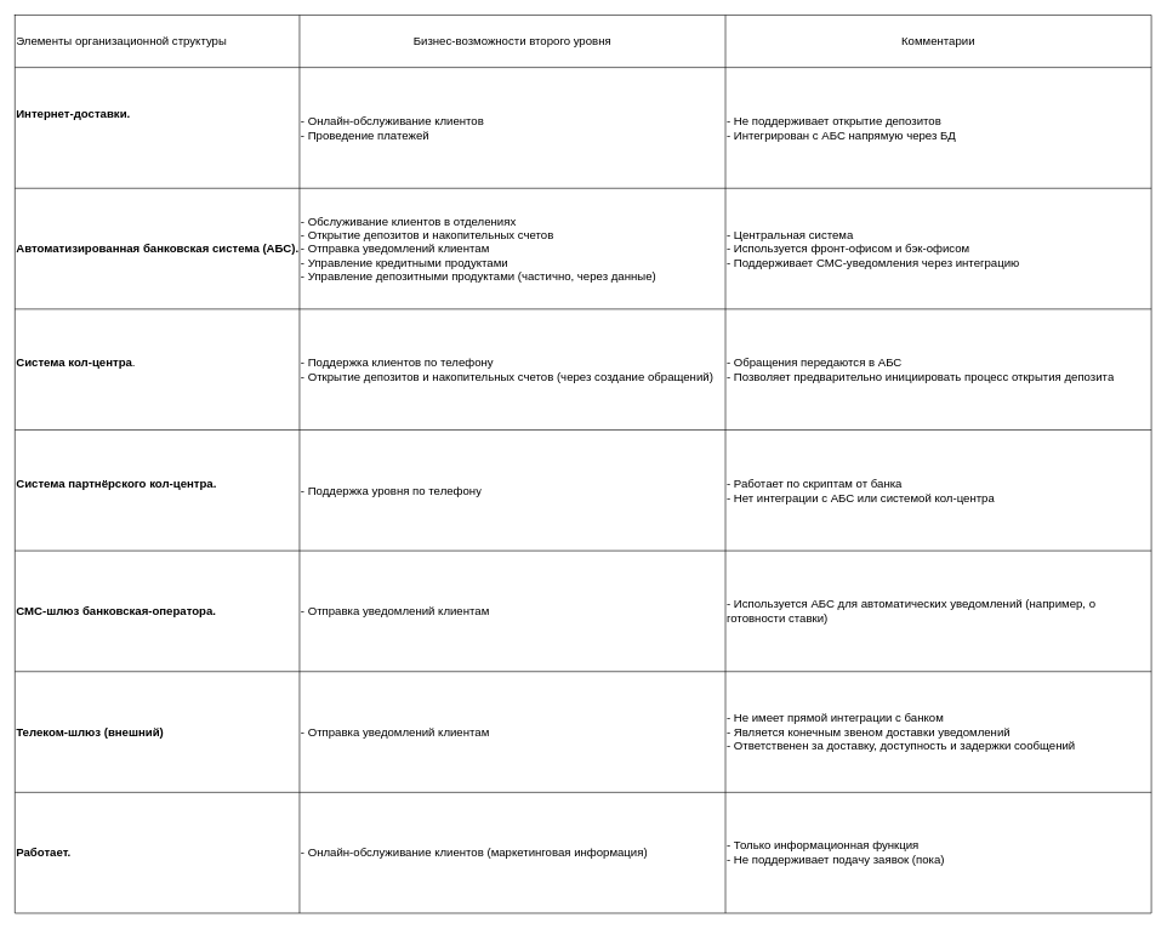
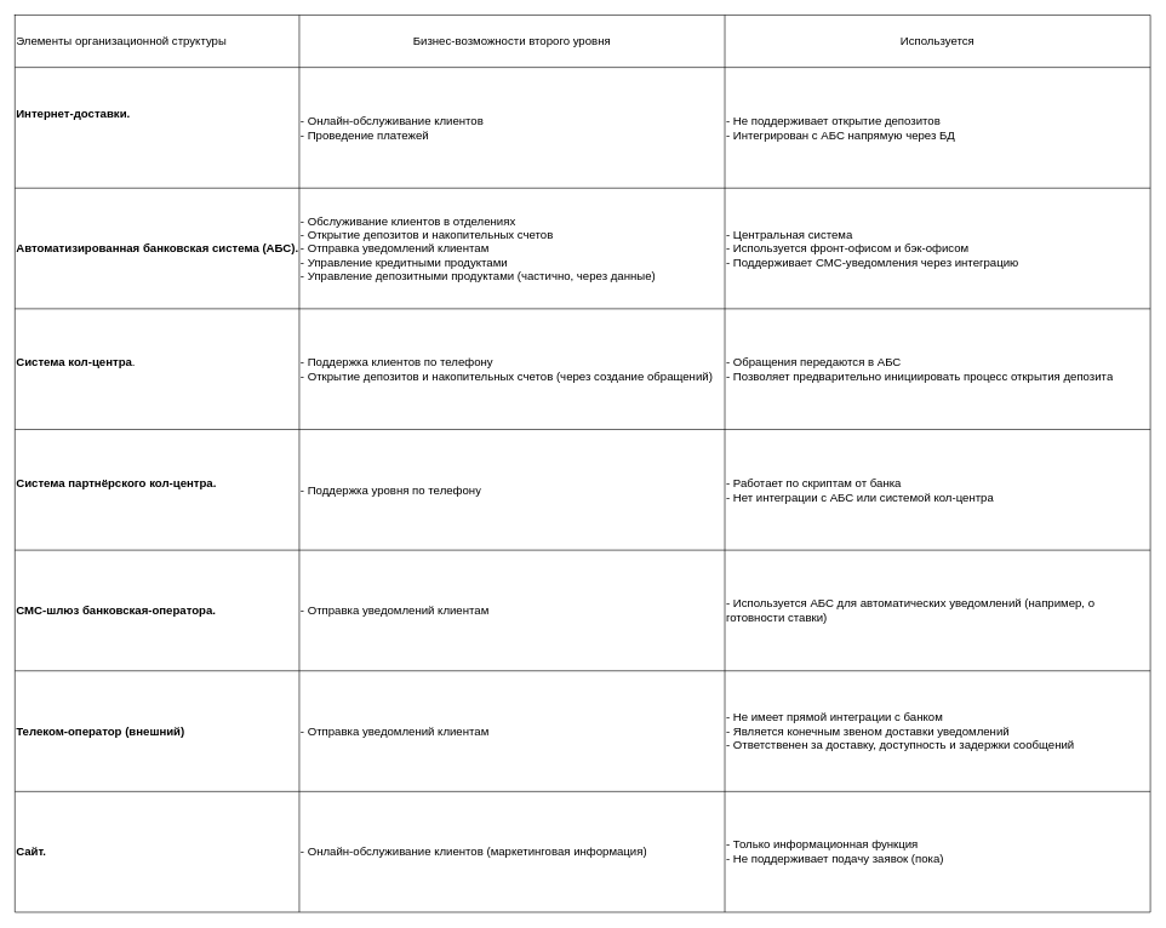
  <mxCell id="0" />
  <mxCell id="1" parent="0" />
  <mxCell id="2" value="" style="shape=table;startSize=0;container=1;collapsible=0;childLayout=tableLayout;fontSize=16;" vertex="1" parent="1"><mxGeometry x="20" y="20" width="1561" height="1234" as="geometry" /></mxCell>
  <mxCell id="3" style="shape=tableRow;horizontal=0;startSize=0;swimlaneHead=0;swimlaneBody=0;strokeColor=inherit;top=0;left=0;bottom=0;right=0;collapsible=0;dropTarget=0;fillColor=none;points=[[0,0.5],[1,0.5]];portConstraint=eastwest;fontSize=16;" vertex="1" parent="2"><mxGeometry width="1561" height="72" as="geometry" /></mxCell>
  <mxCell id="4" value="Элементы организационной структуры" style="shape=partialRectangle;html=1;whiteSpace=wrap;connectable=0;strokeColor=inherit;overflow=hidden;fillColor=none;top=0;left=0;bottom=0;right=0;pointerEvents=1;fontSize=16;align=left;" vertex="1" parent="3"><mxGeometry width="391" height="72" as="geometry"><mxRectangle width="391" height="72" as="alternateBounds" /></mxGeometry></mxCell>
  <mxCell id="5" value="Бизнес-возможности второго уровня" style="shape=partialRectangle;html=1;whiteSpace=wrap;connectable=0;strokeColor=inherit;overflow=hidden;fillColor=none;top=0;left=0;bottom=0;right=0;pointerEvents=1;fontSize=16;" vertex="1" parent="3"><mxGeometry x="391" width="585" height="72" as="geometry"><mxRectangle width="585" height="72" as="alternateBounds" /></mxGeometry></mxCell>
- <mxCell id="6" value="Комментарии" style="shape=partialRectangle;html=1;whiteSpace=wrap;connectable=0;strokeColor=inherit;overflow=hidden;fillColor=none;top=0;left=0;bottom=0;right=0;pointerEvents=1;fontSize=16;" vertex="1" parent="3"><mxGeometry x="976" width="585" height="72" as="geometry"><mxRectangle width="585" height="72" as="alternateBounds" /></mxGeometry></mxCell>
+ <mxCell id="6" value="Используется" style="shape=partialRectangle;html=1;whiteSpace=wrap;connectable=0;strokeColor=inherit;overflow=hidden;fillColor=none;top=0;left=0;bottom=0;right=0;pointerEvents=1;fontSize=16;" vertex="1" parent="3"><mxGeometry x="976" width="585" height="72" as="geometry"><mxRectangle width="585" height="72" as="alternateBounds" /></mxGeometry></mxCell>
  <mxCell id="7" value="" style="shape=tableRow;horizontal=0;startSize=0;swimlaneHead=0;swimlaneBody=0;strokeColor=inherit;top=0;left=0;bottom=0;right=0;collapsible=0;dropTarget=0;fillColor=none;points=[[0,0.5],[1,0.5]];portConstraint=eastwest;fontSize=16;" vertex="1" parent="2"><mxGeometry y="72" width="1561" height="166" as="geometry" /></mxCell>
  <mxCell id="8" value="&lt;div align=&quot;left&quot;&gt;&lt;font&gt;&lt;strong&gt;Интернет-доставки.&lt;/strong&gt;&lt;/font&gt;&lt;/div&gt;&lt;div align=&quot;left&quot;&gt;&lt;font&gt;&lt;strong&gt;&lt;br&gt;&lt;/strong&gt;&lt;/font&gt;&lt;/div&gt;&lt;div align=&quot;left&quot;&gt;&lt;font&gt;&lt;strong&gt;&lt;br&gt;&lt;/strong&gt;&lt;/font&gt;&lt;/div&gt;" style="shape=partialRectangle;html=1;whiteSpace=wrap;connectable=0;strokeColor=inherit;overflow=hidden;fillColor=none;top=0;left=0;bottom=0;right=0;pointerEvents=1;fontSize=16;align=left;" vertex="1" parent="7"><mxGeometry width="391" height="166" as="geometry"><mxRectangle width="391" height="166" as="alternateBounds" /></mxGeometry></mxCell>
  <mxCell id="9" value="&lt;div align=&quot;left&quot;&gt;- Онлайн-обслуживание клиентов&lt;br&gt;- Проведение платежей&lt;/div&gt;" style="shape=partialRectangle;html=1;whiteSpace=wrap;connectable=0;strokeColor=inherit;overflow=hidden;fillColor=none;top=0;left=0;bottom=0;right=0;pointerEvents=1;fontSize=16;align=left;" vertex="1" parent="7"><mxGeometry x="391" width="585" height="166" as="geometry"><mxRectangle width="585" height="166" as="alternateBounds" /></mxGeometry></mxCell>
  <mxCell id="10" value="&lt;div align=&quot;left&quot;&gt;- Не поддерживает открытие депозитов&lt;/div&gt;&lt;div align=&quot;left&quot;&gt;- Интегрирован с АБС напрямую через БД&lt;/div&gt;" style="shape=partialRectangle;html=1;whiteSpace=wrap;connectable=0;strokeColor=inherit;overflow=hidden;fillColor=none;top=0;left=0;bottom=0;right=0;pointerEvents=1;fontSize=16;align=left;" vertex="1" parent="7"><mxGeometry x="976" width="585" height="166" as="geometry"><mxRectangle width="585" height="166" as="alternateBounds" /></mxGeometry></mxCell>
  <mxCell id="11" style="shape=tableRow;horizontal=0;startSize=0;swimlaneHead=0;swimlaneBody=0;strokeColor=inherit;top=0;left=0;bottom=0;right=0;collapsible=0;dropTarget=0;fillColor=none;points=[[0,0.5],[1,0.5]];portConstraint=eastwest;fontSize=16;" vertex="1" parent="2"><mxGeometry y="238" width="1561" height="166" as="geometry" /></mxCell>
  <mxCell id="12" value="&lt;strong&gt;Автоматизированная банковская система (АБС).&lt;/strong&gt;" style="shape=partialRectangle;html=1;whiteSpace=wrap;connectable=0;strokeColor=inherit;overflow=hidden;fillColor=none;top=0;left=0;bottom=0;right=0;pointerEvents=1;fontSize=16;align=left;" vertex="1" parent="11"><mxGeometry width="391" height="166" as="geometry"><mxRectangle width="391" height="166" as="alternateBounds" /></mxGeometry></mxCell>
  <mxCell id="13" value="&lt;br&gt;&lt;div align=&quot;left&quot;&gt;- Обслуживание клиентов в отделениях&lt;br&gt;- Открытие депозитов и накопительных счетов&lt;br&gt;- Отправка уведомлений клиентам&lt;br&gt;- Управление кредитными продуктами&lt;br&gt;- Управление депозитными продуктами (частично, через данные)&lt;br&gt;&lt;br&gt;&lt;/div&gt;" style="shape=partialRectangle;html=1;whiteSpace=wrap;connectable=0;strokeColor=inherit;overflow=hidden;fillColor=none;top=0;left=0;bottom=0;right=0;pointerEvents=1;fontSize=16;align=left;" vertex="1" parent="11"><mxGeometry x="391" width="585" height="166" as="geometry"><mxRectangle width="585" height="166" as="alternateBounds" /></mxGeometry></mxCell>
  <mxCell id="14" value="- Центральная система&lt;br&gt;- Используется фронт-офисом и бэк-офисом&lt;br&gt;- Поддерживает СМС-уведомления через интеграцию" style="shape=partialRectangle;html=1;whiteSpace=wrap;connectable=0;strokeColor=inherit;overflow=hidden;fillColor=none;top=0;left=0;bottom=0;right=0;pointerEvents=1;fontSize=16;align=left;" vertex="1" parent="11"><mxGeometry x="976" width="585" height="166" as="geometry"><mxRectangle width="585" height="166" as="alternateBounds" /></mxGeometry></mxCell>
  <mxCell id="15" style="shape=tableRow;horizontal=0;startSize=0;swimlaneHead=0;swimlaneBody=0;strokeColor=inherit;top=0;left=0;bottom=0;right=0;collapsible=0;dropTarget=0;fillColor=none;points=[[0,0.5],[1,0.5]];portConstraint=eastwest;fontSize=16;" vertex="1" parent="2"><mxGeometry y="404" width="1561" height="166" as="geometry" /></mxCell>
  <mxCell id="16" value="&#10;&lt;strong&gt;Система кол-центра&lt;/strong&gt;. &#10;&#10;" style="shape=partialRectangle;html=1;whiteSpace=wrap;connectable=0;strokeColor=inherit;overflow=hidden;fillColor=none;top=0;left=0;bottom=0;right=0;pointerEvents=1;fontSize=16;align=left;" vertex="1" parent="15"><mxGeometry width="391" height="166" as="geometry"><mxRectangle width="391" height="166" as="alternateBounds" /></mxGeometry></mxCell>
  <mxCell id="17" value="&lt;div align=&quot;left&quot;&gt;- Поддержка клиентов по телефону&lt;br&gt;- Открытие депозитов и накопительных счетов (через создание обращений)&lt;/div&gt;" style="shape=partialRectangle;html=1;whiteSpace=wrap;connectable=0;strokeColor=inherit;overflow=hidden;fillColor=none;top=0;left=0;bottom=0;right=0;pointerEvents=1;fontSize=16;align=left;" vertex="1" parent="15"><mxGeometry x="391" width="585" height="166" as="geometry"><mxRectangle width="585" height="166" as="alternateBounds" /></mxGeometry></mxCell>
  <mxCell id="18" value="- Обращения передаются в АБС&lt;br&gt;- Позволяет предварительно инициировать процесс открытия депозита" style="shape=partialRectangle;html=1;whiteSpace=wrap;connectable=0;strokeColor=inherit;overflow=hidden;fillColor=none;top=0;left=0;bottom=0;right=0;pointerEvents=1;fontSize=16;align=left;" vertex="1" parent="15"><mxGeometry x="976" width="585" height="166" as="geometry"><mxRectangle width="585" height="166" as="alternateBounds" /></mxGeometry></mxCell>
  <mxCell id="19" style="shape=tableRow;horizontal=0;startSize=0;swimlaneHead=0;swimlaneBody=0;strokeColor=inherit;top=0;left=0;bottom=0;right=0;collapsible=0;dropTarget=0;fillColor=none;points=[[0,0.5],[1,0.5]];portConstraint=eastwest;fontSize=16;" vertex="1" parent="2"><mxGeometry y="570" width="1561" height="166" as="geometry" /></mxCell>
  <mxCell id="20" value="&#10;&lt;strong&gt;Система партнёрского кол-центра.&lt;/strong&gt;&#10;&#10;" style="shape=partialRectangle;html=1;whiteSpace=wrap;connectable=0;strokeColor=inherit;overflow=hidden;fillColor=none;top=0;left=0;bottom=0;right=0;pointerEvents=1;fontSize=16;align=left;" vertex="1" parent="19"><mxGeometry width="391" height="166" as="geometry"><mxRectangle width="391" height="166" as="alternateBounds" /></mxGeometry></mxCell>
  <mxCell id="21" value="&lt;div align=&quot;left&quot;&gt;- Поддержка уровня по телефону&lt;/div&gt;" style="shape=partialRectangle;html=1;whiteSpace=wrap;connectable=0;strokeColor=inherit;overflow=hidden;fillColor=none;top=0;left=0;bottom=0;right=0;pointerEvents=1;fontSize=16;align=left;" vertex="1" parent="19"><mxGeometry x="391" width="585" height="166" as="geometry"><mxRectangle width="585" height="166" as="alternateBounds" /></mxGeometry></mxCell>
  <mxCell id="22" value="- Работает по скриптам от банка&lt;br&gt;- Нет интеграции с АБС или системой кол-центра" style="shape=partialRectangle;html=1;whiteSpace=wrap;connectable=0;strokeColor=inherit;overflow=hidden;fillColor=none;top=0;left=0;bottom=0;right=0;pointerEvents=1;fontSize=16;align=left;" vertex="1" parent="19"><mxGeometry x="976" width="585" height="166" as="geometry"><mxRectangle width="585" height="166" as="alternateBounds" /></mxGeometry></mxCell>
  <mxCell id="23" style="shape=tableRow;horizontal=0;startSize=0;swimlaneHead=0;swimlaneBody=0;strokeColor=inherit;top=0;left=0;bottom=0;right=0;collapsible=0;dropTarget=0;fillColor=none;points=[[0,0.5],[1,0.5]];portConstraint=eastwest;fontSize=16;" vertex="1" parent="2"><mxGeometry y="736" width="1561" height="166" as="geometry" /></mxCell>
  <mxCell id="24" value="&lt;strong&gt;СМС-шлюз банковская-оператора.&lt;/strong&gt;" style="shape=partialRectangle;html=1;whiteSpace=wrap;connectable=0;strokeColor=inherit;overflow=hidden;fillColor=none;top=0;left=0;bottom=0;right=0;pointerEvents=1;fontSize=16;align=left;" vertex="1" parent="23"><mxGeometry width="391" height="166" as="geometry"><mxRectangle width="391" height="166" as="alternateBounds" /></mxGeometry></mxCell>
  <mxCell id="25" value="&lt;div align=&quot;left&quot;&gt;- Отправка уведомлений клиентам&lt;/div&gt;" style="shape=partialRectangle;html=1;whiteSpace=wrap;connectable=0;strokeColor=inherit;overflow=hidden;fillColor=none;top=0;left=0;bottom=0;right=0;pointerEvents=1;fontSize=16;align=left;" vertex="1" parent="23"><mxGeometry x="391" width="585" height="166" as="geometry"><mxRectangle width="585" height="166" as="alternateBounds" /></mxGeometry></mxCell>
  <mxCell id="26" value="- Используется АБС для автоматических уведомлений (например, о готовности ставки)" style="shape=partialRectangle;html=1;whiteSpace=wrap;connectable=0;strokeColor=inherit;overflow=hidden;fillColor=none;top=0;left=0;bottom=0;right=0;pointerEvents=1;fontSize=16;align=left;" vertex="1" parent="23"><mxGeometry x="976" width="585" height="166" as="geometry"><mxRectangle width="585" height="166" as="alternateBounds" /></mxGeometry></mxCell>
  <mxCell id="27" style="shape=tableRow;horizontal=0;startSize=0;swimlaneHead=0;swimlaneBody=0;strokeColor=inherit;top=0;left=0;bottom=0;right=0;collapsible=0;dropTarget=0;fillColor=none;points=[[0,0.5],[1,0.5]];portConstraint=eastwest;fontSize=16;" vertex="1" parent="2"><mxGeometry y="902" width="1561" height="166" as="geometry" /></mxCell>
- <mxCell id="28" value="&lt;strong&gt;Телеком-шлюз (внешний)&lt;/strong&gt;" style="shape=partialRectangle;html=1;whiteSpace=wrap;connectable=0;strokeColor=inherit;overflow=hidden;fillColor=none;top=0;left=0;bottom=0;right=0;pointerEvents=1;fontSize=16;align=left;" vertex="1" parent="27"><mxGeometry width="391" height="166" as="geometry"><mxRectangle width="391" height="166" as="alternateBounds" /></mxGeometry></mxCell>
+ <mxCell id="28" value="&lt;strong&gt;Телеком-оператор (внешний)&lt;/strong&gt;" style="shape=partialRectangle;html=1;whiteSpace=wrap;connectable=0;strokeColor=inherit;overflow=hidden;fillColor=none;top=0;left=0;bottom=0;right=0;pointerEvents=1;fontSize=16;align=left;" vertex="1" parent="27"><mxGeometry width="391" height="166" as="geometry"><mxRectangle width="391" height="166" as="alternateBounds" /></mxGeometry></mxCell>
  <mxCell id="29" value="- Отправка уведомлений клиентам" style="shape=partialRectangle;html=1;whiteSpace=wrap;connectable=0;strokeColor=inherit;overflow=hidden;fillColor=none;top=0;left=0;bottom=0;right=0;pointerEvents=1;fontSize=16;align=left;" vertex="1" parent="27"><mxGeometry x="391" width="585" height="166" as="geometry"><mxRectangle width="585" height="166" as="alternateBounds" /></mxGeometry></mxCell>
  <mxCell id="30" value="- Не имеет прямой интеграции с банком&lt;br&gt;- Является конечным звеном доставки уведомлений&lt;br&gt;- Ответственен за доставку, доступность и задержки сообщений" style="shape=partialRectangle;html=1;whiteSpace=wrap;connectable=0;strokeColor=inherit;overflow=hidden;fillColor=none;top=0;left=0;bottom=0;right=0;pointerEvents=1;fontSize=16;align=left;" vertex="1" parent="27"><mxGeometry x="976" width="585" height="166" as="geometry"><mxRectangle width="585" height="166" as="alternateBounds" /></mxGeometry></mxCell>
  <mxCell id="31" style="shape=tableRow;horizontal=0;startSize=0;swimlaneHead=0;swimlaneBody=0;strokeColor=inherit;top=0;left=0;bottom=0;right=0;collapsible=0;dropTarget=0;fillColor=none;points=[[0,0.5],[1,0.5]];portConstraint=eastwest;fontSize=16;" vertex="1" parent="2"><mxGeometry y="1068" width="1561" height="166" as="geometry" /></mxCell>
- <mxCell id="32" value="&lt;strong&gt;Работает.&lt;/strong&gt;" style="shape=partialRectangle;html=1;whiteSpace=wrap;connectable=0;strokeColor=inherit;overflow=hidden;fillColor=none;top=0;left=0;bottom=0;right=0;pointerEvents=1;fontSize=16;align=left;" vertex="1" parent="31"><mxGeometry width="391" height="166" as="geometry"><mxRectangle width="391" height="166" as="alternateBounds" /></mxGeometry></mxCell>
+ <mxCell id="32" value="&lt;strong&gt;Сайт.&lt;/strong&gt;" style="shape=partialRectangle;html=1;whiteSpace=wrap;connectable=0;strokeColor=inherit;overflow=hidden;fillColor=none;top=0;left=0;bottom=0;right=0;pointerEvents=1;fontSize=16;align=left;" vertex="1" parent="31"><mxGeometry width="391" height="166" as="geometry"><mxRectangle width="391" height="166" as="alternateBounds" /></mxGeometry></mxCell>
  <mxCell id="33" value="- Онлайн-обслуживание клиентов (маркетинговая информация)" style="shape=partialRectangle;html=1;whiteSpace=wrap;connectable=0;strokeColor=inherit;overflow=hidden;fillColor=none;top=0;left=0;bottom=0;right=0;pointerEvents=1;fontSize=16;align=left;" vertex="1" parent="31"><mxGeometry x="391" width="585" height="166" as="geometry"><mxRectangle width="585" height="166" as="alternateBounds" /></mxGeometry></mxCell>
  <mxCell id="34" value="- Только информационная функция&lt;br&gt;-&amp;nbsp;&lt;span data-spm-anchor-id=&quot;a2ty_o1.3.0.i25.315c921iZY1OX&quot;&gt;Не поддерживает подачу заявок&lt;/span&gt; (пока)" style="shape=partialRectangle;html=1;whiteSpace=wrap;connectable=0;strokeColor=inherit;overflow=hidden;fillColor=none;top=0;left=0;bottom=0;right=0;pointerEvents=1;fontSize=16;align=left;" vertex="1" parent="31"><mxGeometry x="976" width="585" height="166" as="geometry"><mxRectangle width="585" height="166" as="alternateBounds" /></mxGeometry></mxCell>
